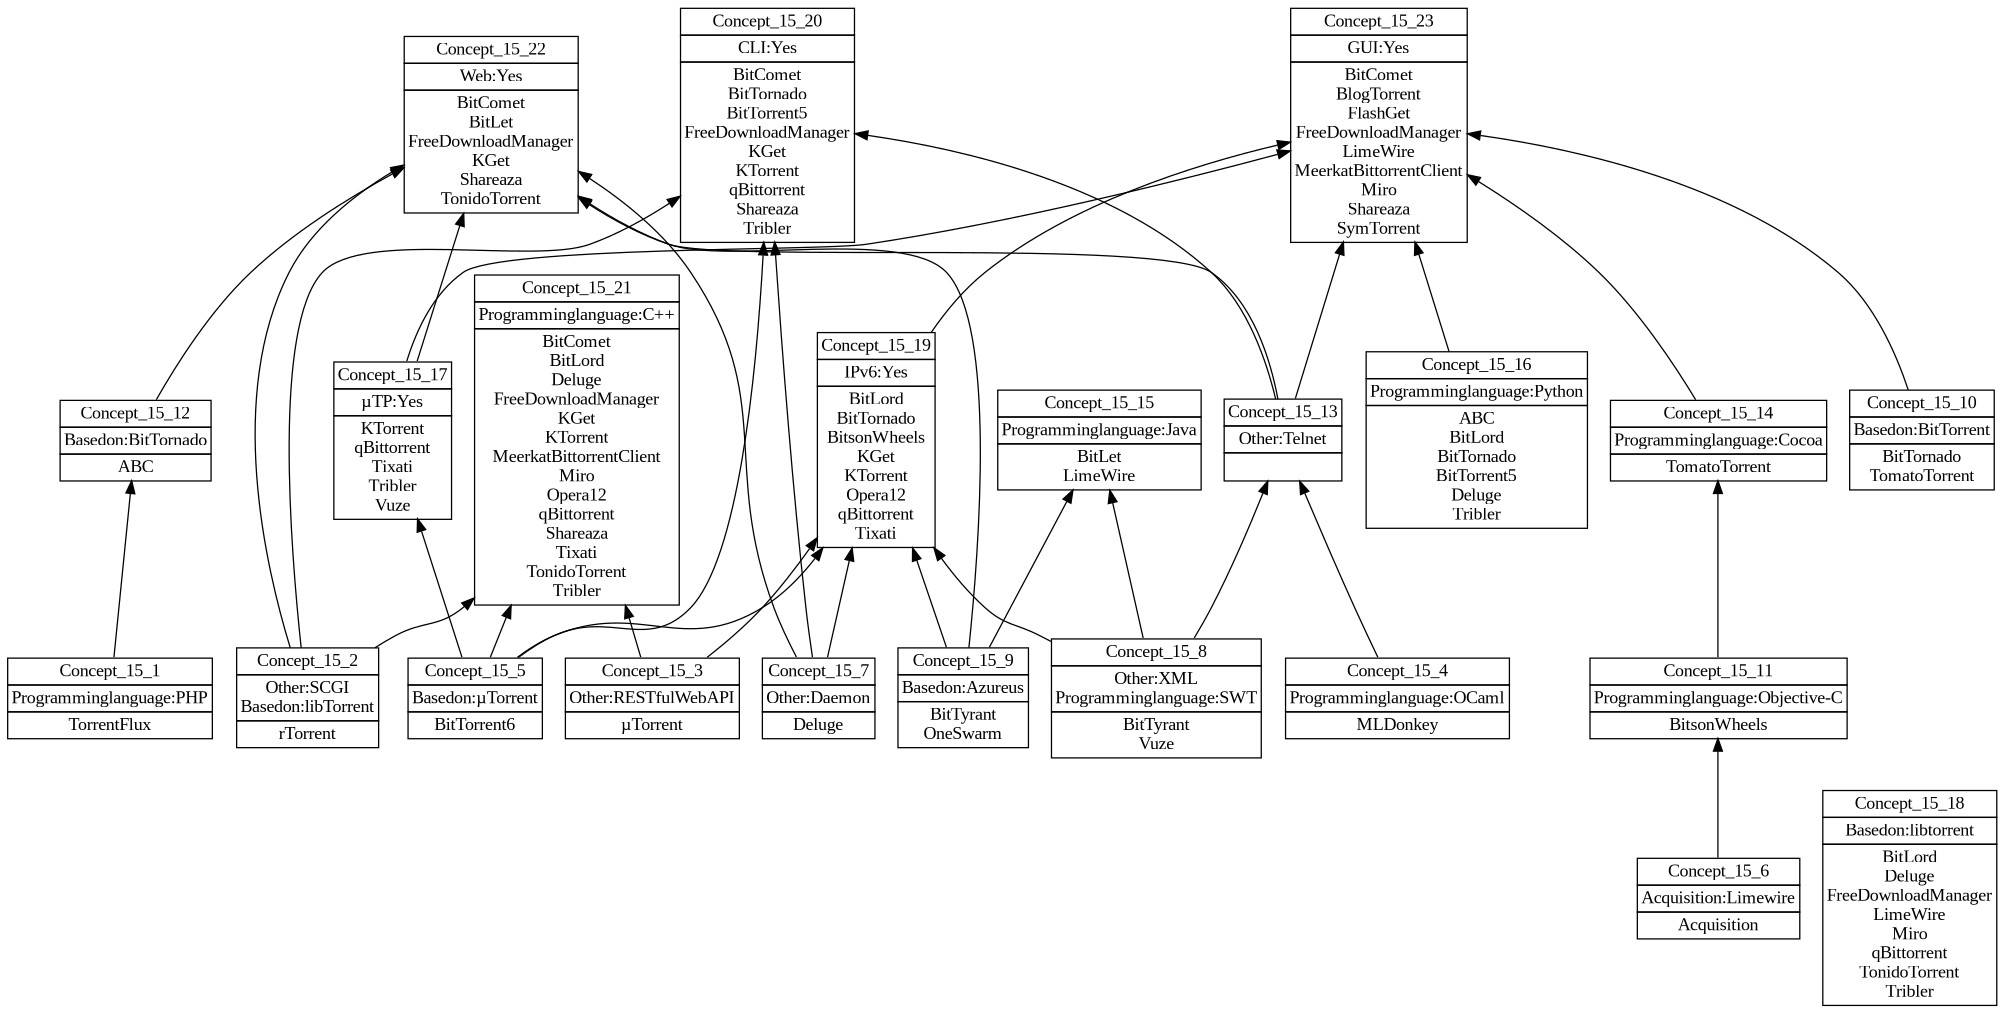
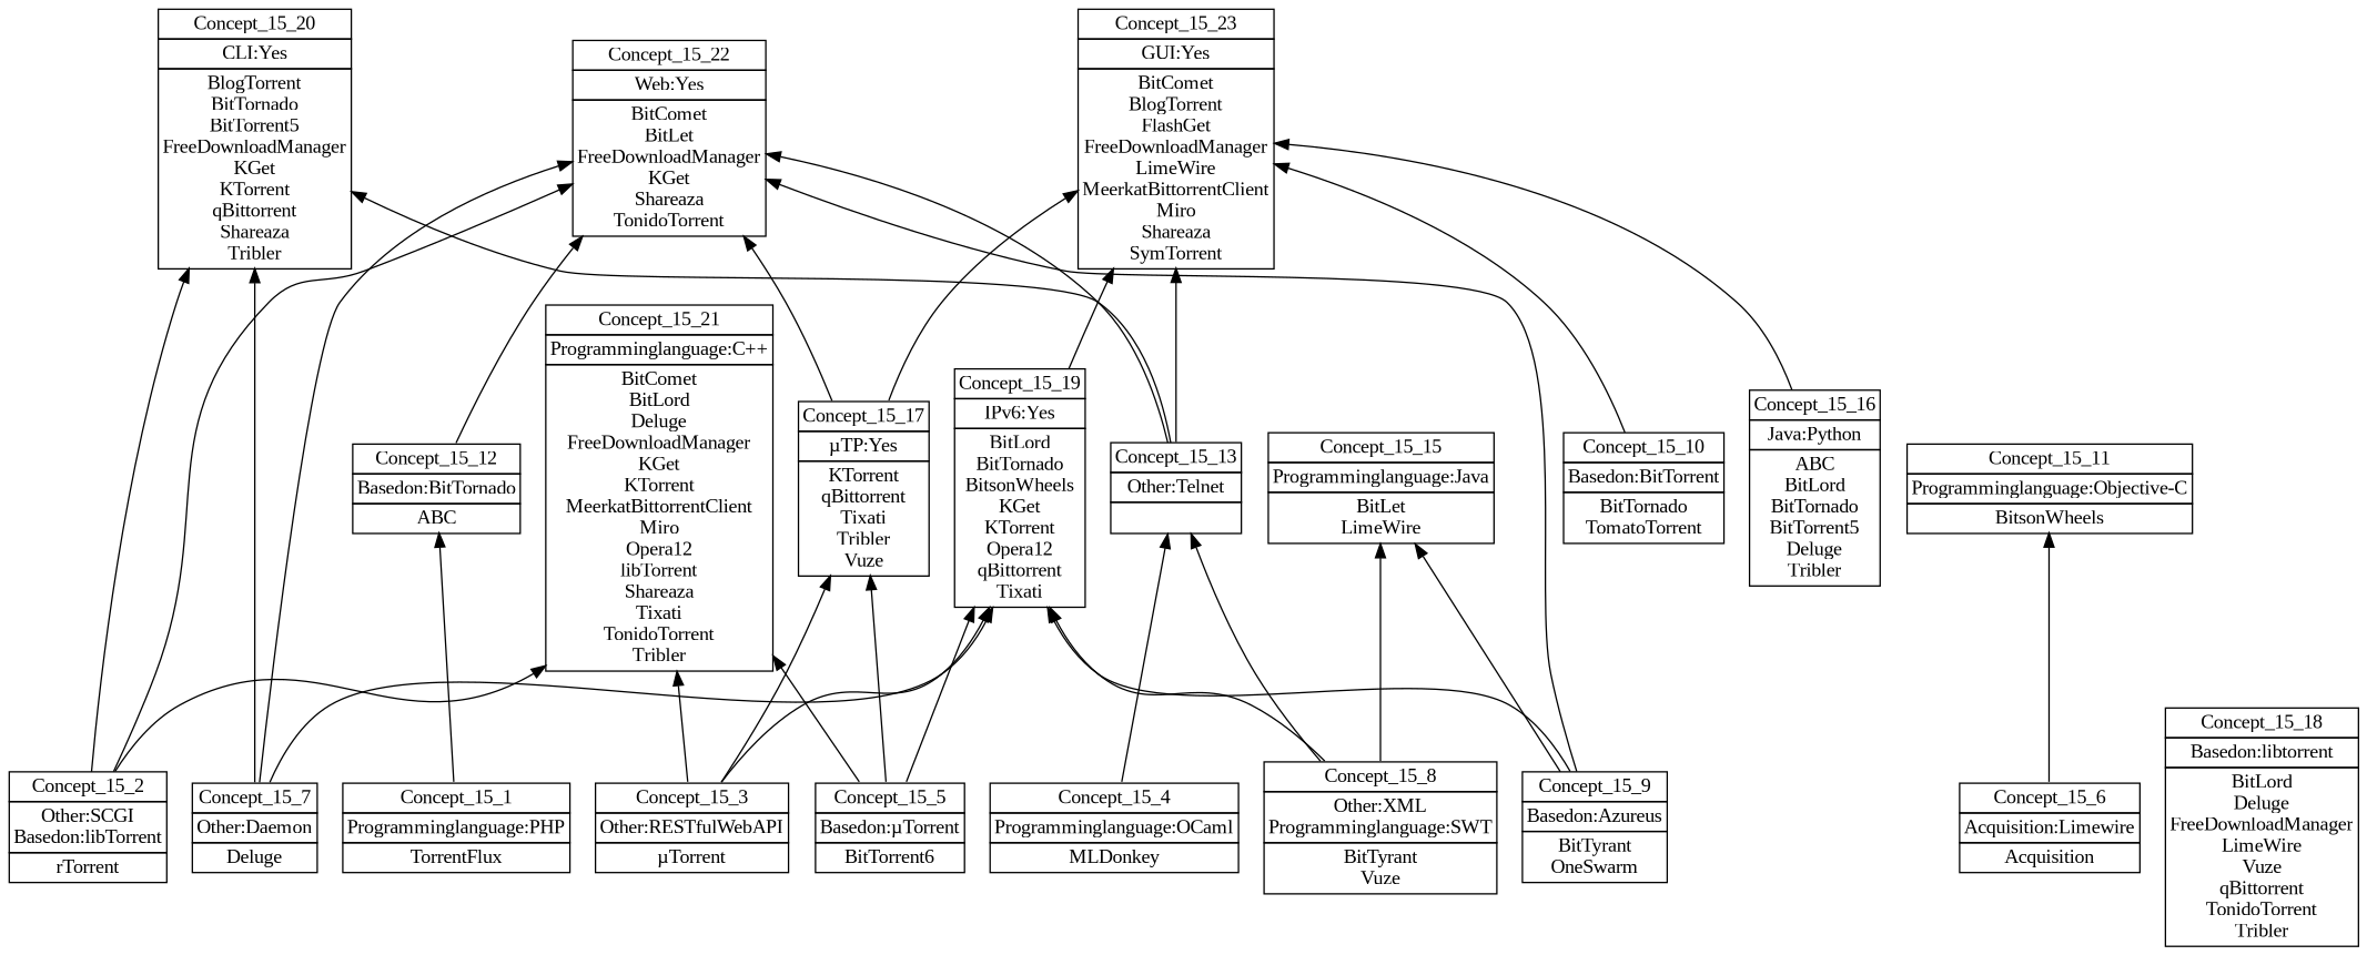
  digraph {
    fontname="Liberation Serif"
    nodesep=0.2
    rankdir=BT
    ranksep=0.3
    node [fontname="Liberation Serif" margin="0.03,0.03" shape=none]
    edge [fontname="Liberation Serif" headport=p tailport=p]
    n1 [label=<<table border="0" cellborder="1" cellspacing="0" port="p"><tr><td>Concept_15_4</td></tr><tr><td>Programminglanguage:OCaml<br/></td></tr><tr><td>MLDonkey<br/></td></tr></table>>]
    n2 [label=<<table border="0" cellborder="1" cellspacing="0" port="p"><tr><td>Concept_15_13</td></tr><tr><td>Other:Telnet<br/></td></tr><tr><td><br/></td></tr></table>>]
-   n3 [label=<<table border="0" cellborder="1" cellspacing="0" port="p"><tr><td>Concept_15_20</td></tr><tr><td>CLI:Yes<br/></td></tr><tr><td>BitComet<br/>BitTornado<br/>BitTorrent5<br/>FreeDownloadManager<br/>KGet<br/>KTorrent<br/>qBittorrent<br/>Shareaza<br/>Tribler<br/></td></tr></table>>]
+   n3 [label=<<table border="0" cellborder="1" cellspacing="0" port="p"><tr><td>Concept_15_20</td></tr><tr><td>CLI:Yes<br/></td></tr><tr><td>BlogTorrent<br/>BitTornado<br/>BitTorrent5<br/>FreeDownloadManager<br/>KGet<br/>KTorrent<br/>qBittorrent<br/>Shareaza<br/>Tribler<br/></td></tr></table>>]
    n4 [label=<<table border="0" cellborder="1" cellspacing="0" port="p"><tr><td>Concept_15_22</td></tr><tr><td>Web:Yes<br/></td></tr><tr><td>BitComet<br/>BitLet<br/>FreeDownloadManager<br/>KGet<br/>Shareaza<br/>TonidoTorrent<br/></td></tr></table>>]
    n5 [label=<<table border="0" cellborder="1" cellspacing="0" port="p"><tr><td>Concept_15_23</td></tr><tr><td>GUI:Yes<br/></td></tr><tr><td>BitComet<br/>BlogTorrent<br/>FlashGet<br/>FreeDownloadManager<br/>LimeWire<br/>MeerkatBittorrentClient<br/>Miro<br/>Shareaza<br/>SymTorrent<br/></td></tr></table>>]
    n6 [label=<<table border="0" cellborder="1" cellspacing="0" port="p"><tr><td>Concept_15_1</td></tr><tr><td>Programminglanguage:PHP<br/></td></tr><tr><td>TorrentFlux<br/></td></tr></table>>]
    n7 [label=<<table border="0" cellborder="1" cellspacing="0" port="p"><tr><td>Concept_15_12</td></tr><tr><td>Basedon:BitTornado<br/></td></tr><tr><td>ABC<br/></td></tr></table>>]
    n8 [label=<<table border="0" cellborder="1" cellspacing="0" port="p"><tr><td>Concept_15_5</td></tr><tr><td>Basedon:µTorrent<br/></td></tr><tr><td>BitTorrent6<br/></td></tr></table>>]
    n9 [label=<<table border="0" cellborder="1" cellspacing="0" port="p"><tr><td>Concept_15_19</td></tr><tr><td>IPv6:Yes<br/></td></tr><tr><td>BitLord<br/>BitTornado<br/>BitsonWheels<br/>KGet<br/>KTorrent<br/>Opera12<br/>qBittorrent<br/>Tixati<br/></td></tr></table>>]
-   n10 [label=<<table border="0" cellborder="1" cellspacing="0" port="p"><tr><td>Concept_15_21</td></tr><tr><td>Programminglanguage:C++<br/></td></tr><tr><td>BitComet<br/>BitLord<br/>Deluge<br/>FreeDownloadManager<br/>KGet<br/>KTorrent<br/>MeerkatBittorrentClient<br/>Miro<br/>Opera12<br/>qBittorrent<br/>Shareaza<br/>Tixati<br/>TonidoTorrent<br/>Tribler<br/></td></tr></table>>]
+   n10 [label=<<table border="0" cellborder="1" cellspacing="0" port="p"><tr><td>Concept_15_21</td></tr><tr><td>Programminglanguage:C++<br/></td></tr><tr><td>BitComet<br/>BitLord<br/>Deluge<br/>FreeDownloadManager<br/>KGet<br/>KTorrent<br/>MeerkatBittorrentClient<br/>Miro<br/>Opera12<br/>libTorrent<br/>Shareaza<br/>Tixati<br/>TonidoTorrent<br/>Tribler<br/></td></tr></table>>]
    n11 [label=<<table border="0" cellborder="1" cellspacing="0" port="p"><tr><td>Concept_15_17</td></tr><tr><td>µTP:Yes<br/></td></tr><tr><td>KTorrent<br/>qBittorrent<br/>Tixati<br/>Tribler<br/>Vuze<br/></td></tr></table>>]
    n12 [label=<<table border="0" cellborder="1" cellspacing="0" port="p"><tr><td>Concept_15_6</td></tr><tr><td>Acquisition:Limewire<br/></td></tr><tr><td>Acquisition<br/></td></tr></table>>]
    n13 [label=<<table border="0" cellborder="1" cellspacing="0" port="p"><tr><td>Concept_15_11</td></tr><tr><td>Programminglanguage:Objective-C<br/></td></tr><tr><td>BitsonWheels<br/></td></tr></table>>]
-   n14 [label=<<table border="0" cellborder="1" cellspacing="0" port="p"><tr><td>Concept_15_14</td></tr><tr><td>Programminglanguage:Cocoa<br/></td></tr><tr><td>TomatoTorrent<br/></td></tr></table>>]
    n15 [label=<<table border="0" cellborder="1" cellspacing="0" port="p"><tr><td>Concept_15_3</td></tr><tr><td>Other:RESTfulWebAPI<br/></td></tr><tr><td>µTorrent<br/></td></tr></table>>]
    n16 [label=<<table border="0" cellborder="1" cellspacing="0" port="p"><tr><td>Concept_15_2</td></tr><tr><td>Other:SCGI<br/>Basedon:libTorrent<br/></td></tr><tr><td>rTorrent<br/></td></tr></table>>]
    n17 [label=<<table border="0" cellborder="1" cellspacing="0" port="p"><tr><td>Concept_15_7</td></tr><tr><td>Other:Daemon<br/></td></tr><tr><td>Deluge<br/></td></tr></table>>]
    n18 [label=<<table border="0" cellborder="1" cellspacing="0" port="p"><tr><td>Concept_15_9</td></tr><tr><td>Basedon:Azureus<br/></td></tr><tr><td>BitTyrant<br/>OneSwarm<br/></td></tr></table>>]
    n19 [label=<<table border="0" cellborder="1" cellspacing="0" port="p"><tr><td>Concept_15_15</td></tr><tr><td>Programminglanguage:Java<br/></td></tr><tr><td>BitLet<br/>LimeWire<br/></td></tr></table>>]
    n20 [label=<<table border="0" cellborder="1" cellspacing="0" port="p"><tr><td>Concept_15_10</td></tr><tr><td>Basedon:BitTorrent<br/></td></tr><tr><td>BitTornado<br/>TomatoTorrent<br/></td></tr></table>>]
    n21 [label=<<table border="0" cellborder="1" cellspacing="0" port="p"><tr><td>Concept_15_8</td></tr><tr><td>Other:XML<br/>Programminglanguage:SWT<br/></td></tr><tr><td>BitTyrant<br/>Vuze<br/></td></tr></table>>]
-   n22 [label=<<table border="0" cellborder="1" cellspacing="0" port="p"><tr><td>Concept_15_16</td></tr><tr><td>Programminglanguage:Python<br/></td></tr><tr><td>ABC<br/>BitLord<br/>BitTornado<br/>BitTorrent5<br/>Deluge<br/>Tribler<br/></td></tr></table>>]
-   n23 [label=<<table border="0" cellborder="1" cellspacing="0" port="p"><tr><td>Concept_15_18</td></tr><tr><td>Basedon:libtorrent<br/></td></tr><tr><td>BitLord<br/>Deluge<br/>FreeDownloadManager<br/>LimeWire<br/>Miro<br/>qBittorrent<br/>TonidoTorrent<br/>Tribler<br/></td></tr></table>>]
+   n22 [label=<<table border="0" cellborder="1" cellspacing="0" port="p"><tr><td>Concept_15_16</td></tr><tr><td>Java:Python<br/></td></tr><tr><td>ABC<br/>BitLord<br/>BitTornado<br/>BitTorrent5<br/>Deluge<br/>Tribler<br/></td></tr></table>>]
+   n23 [label=<<table border="0" cellborder="1" cellspacing="0" port="p"><tr><td>Concept_15_18</td></tr><tr><td>Basedon:libtorrent<br/></td></tr><tr><td>BitLord<br/>Deluge<br/>FreeDownloadManager<br/>LimeWire<br/>Vuze<br/>qBittorrent<br/>TonidoTorrent<br/>Tribler<br/></td></tr></table>>]
    n1 -> n2
    n2 -> n3
    n2 -> n4
    n2 -> n5
    n6 -> n7
    n7 -> n4
-   n8 -> n3
    n8 -> n9
    n8 -> n10
    n8 -> n11
    n9 -> n5
    n11 -> n4
    n11 -> n5
    n12 -> n13
-   n13 -> n14
-   n14 -> n5
    n15 -> n9
    n15 -> n10
+   n15 -> n11
    n16 -> n3
    n16 -> n4
    n16 -> n10
    n17 -> n3
    n17 -> n4
    n17 -> n9
    n18 -> n4
    n18 -> n9
    n18 -> n19
    n20 -> n5
    n21 -> n2
    n21 -> n9
    n21 -> n19
    n22 -> n5
  }
